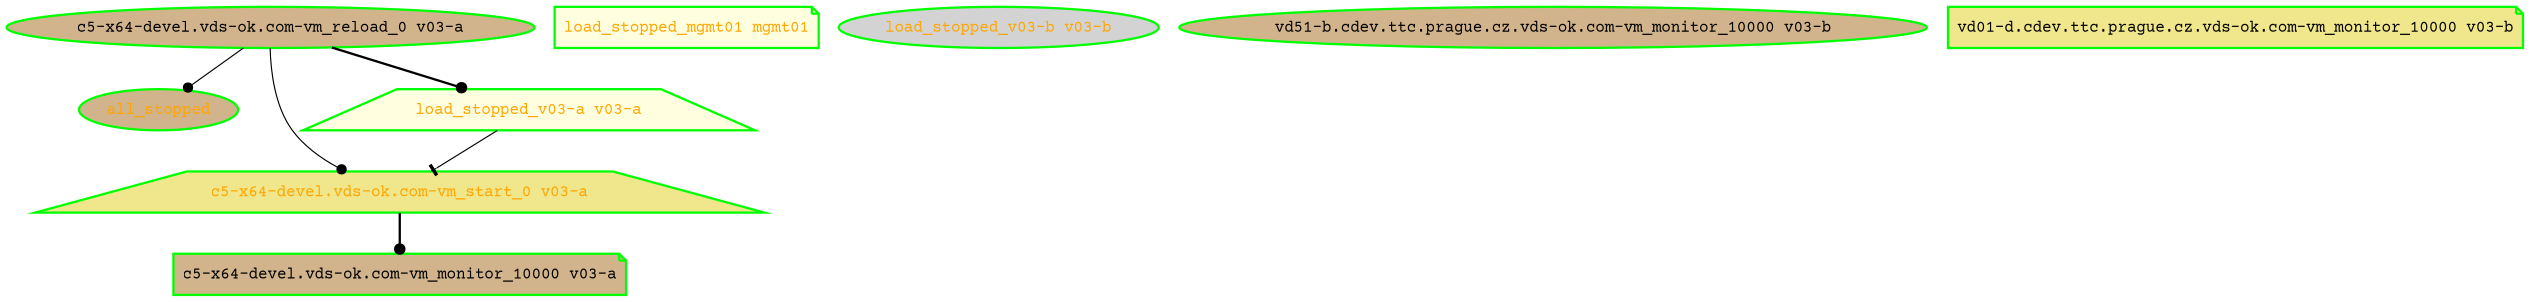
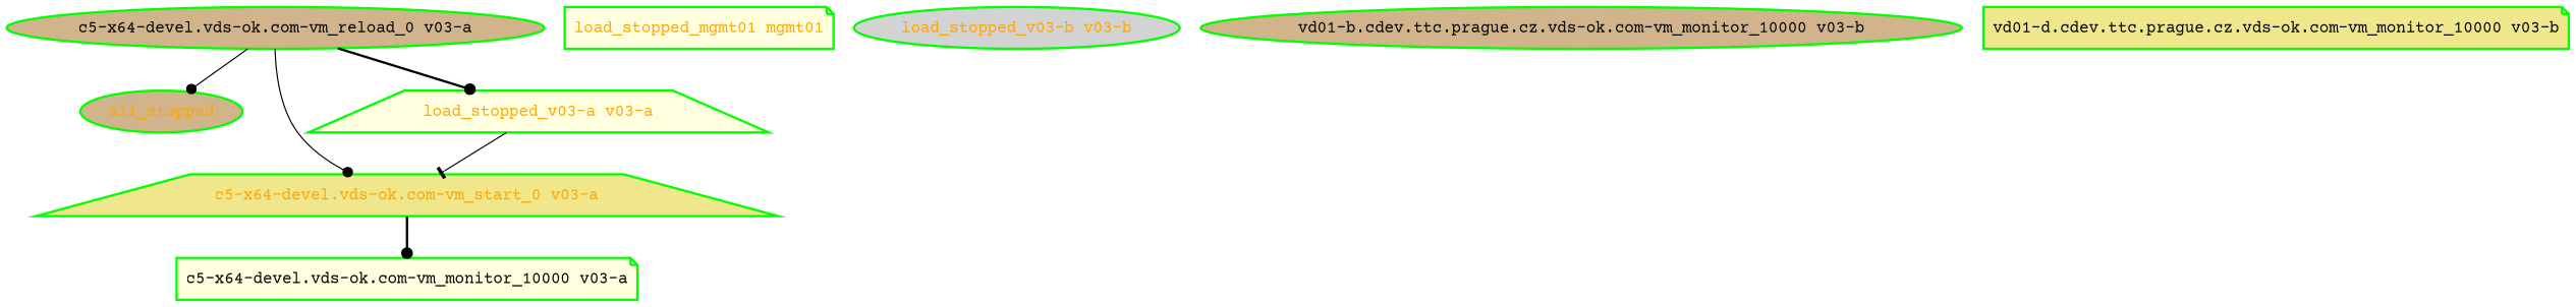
  digraph {
    fontname="Courier Prime"
    node [color=green fillcolor=tan fontcolor=orange fontname="Courier Prime" shape=ellipse style="bold,filled"]
    edge [arrowhead=dot fontname="Courier Prime" style=solid]
    all_stopped
-   "c5-x64-devel.vds-ok.com-vm_monitor_10000 v03-a" [fontcolor=black shape=note]
+   "c5-x64-devel.vds-ok.com-vm_monitor_10000 v03-a" [fillcolor=lightyellow fontcolor=black shape=note]
    "c5-x64-devel.vds-ok.com-vm_reload_0 v03-a" [fontcolor=black]
    "c5-x64-devel.vds-ok.com-vm_start_0 v03-a" [fillcolor=khaki shape=trapezium]
    "load_stopped_v03-a v03-a" [fillcolor=lightyellow shape=trapezium]
    "load_stopped_mgmt01 mgmt01" [fillcolor=lightyellow shape=note]
    "load_stopped_v03-b v03-b" [fillcolor=lightgrey]
-   "vd01-b.cdev.ttc.prague.cz.vds-ok.com-vm_monitor_10000 v03-b" [fontcolor=black label="vd51-b.cdev.ttc.prague.cz.vds-ok.com-vm_monitor_10000 v03-b"]
+   "vd01-b.cdev.ttc.prague.cz.vds-ok.com-vm_monitor_10000 v03-b" [fontcolor=black]
    "vd01-d.cdev.ttc.prague.cz.vds-ok.com-vm_monitor_10000 v03-b" [fillcolor=khaki fontcolor=black shape=note]
    "c5-x64-devel.vds-ok.com-vm_reload_0 v03-a" -> all_stopped
    "c5-x64-devel.vds-ok.com-vm_reload_0 v03-a" -> "c5-x64-devel.vds-ok.com-vm_start_0 v03-a"
    "c5-x64-devel.vds-ok.com-vm_reload_0 v03-a" -> "load_stopped_v03-a v03-a" [style=bold]
    "c5-x64-devel.vds-ok.com-vm_start_0 v03-a" -> "c5-x64-devel.vds-ok.com-vm_monitor_10000 v03-a" [style=bold]
    "load_stopped_v03-a v03-a" -> "c5-x64-devel.vds-ok.com-vm_start_0 v03-a" [arrowhead=tee]
  }
